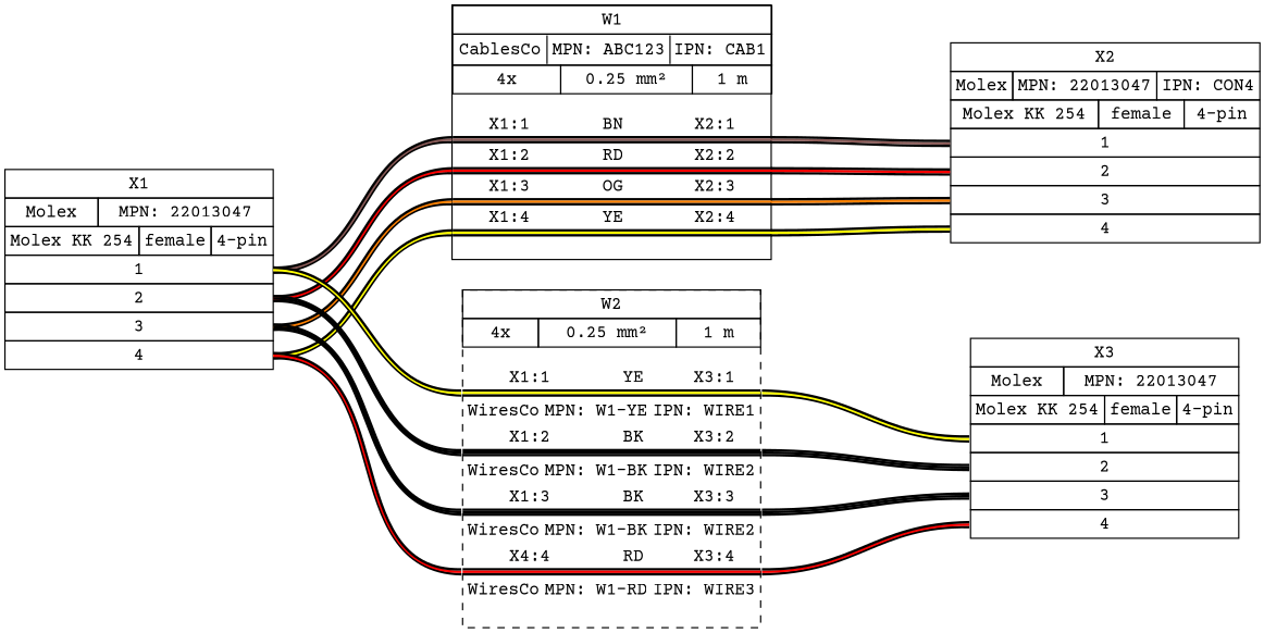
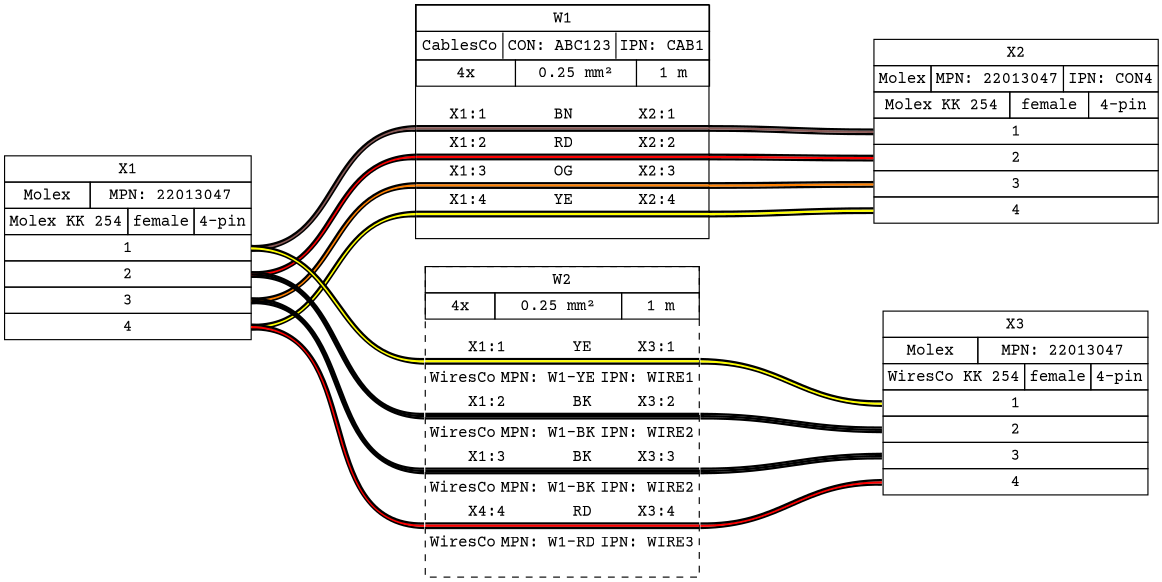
  graph {
    bgcolor=white
    fontname="Courier Prime"
    nodesep=0.33
    rankdir=LR
    ranksep=2
    node [fillcolor=white fontname="Courier Prime" margin=0 shape=none style=filled]
    edge [color="#000000:#ff0000:#000000" fontname="Courier Prime" headport="w1:w" style=bold tailport="p1r:e"]
    n1 [label=<<table border="0" cellspacing="0" cellpadding="0"><tr><td><table border="0" cellspacing="0" cellpadding="3" cellborder="1"><tr><td balign="left">X1</td></tr></table></td></tr><tr><td><table border="0" cellspacing="0" cellpadding="3" cellborder="1"><tr><td balign="left">Molex</td><td balign="left">MPN: 22013047</td></tr></table></td></tr><tr><td><table border="0" cellspacing="0" cellpadding="3" cellborder="1"><tr><td balign="left">Molex KK 254</td><td balign="left">female</td><td balign="left">4-pin</td></tr></table></td></tr><tr><td><table border="0" cellspacing="0" cellpadding="3" cellborder="1"><tr><td port="p1r">1</td></tr><tr><td port="p2r">2</td></tr><tr><td port="p3r">3</td></tr><tr><td port="p4r">4</td></tr></table></td></tr></table>>]
-   n2 [label=<<table border="0" cellspacing="0" cellpadding="0"><tr><td><table border="0" cellspacing="0" cellpadding="3" cellborder="1"><tr><td colspan="3">W1</td></tr><tr><td colspan="3" cellpadding="0"><table border="0" cellspacing="0" cellpadding="3" cellborder="1"><tr><td sides="R">CablesCo</td><td sides="R">MPN: ABC123</td><td border="0">IPN: CAB1</td></tr></table></td></tr><tr><td balign="left">4x</td><td balign="left">0.25 mm²</td><td balign="left">1 m</td></tr></table></td></tr><tr><td>&nbsp;</td></tr><tr><td><table border="0" cellspacing="0" cellborder="0"><tr><td>X1:1</td><td>BN</td><td>X2:1</td></tr><tr><td colspan="3" border="0" cellspacing="0" cellpadding="0" port="w1" height="6"><table cellspacing="0" cellborder="0" border = "0"><tr><td colspan="3" cellpadding="0" height="2" bgcolor="#000000" border="0"></td></tr><tr><td colspan="3" cellpadding="0" height="2" bgcolor="#895956" border="0"></td></tr><tr><td colspan="3" cellpadding="0" height="2" bgcolor="#000000" border="0"></td></tr></table></td></tr><tr><td>X1:2</td><td>RD</td><td>X2:2</td></tr><tr><td colspan="3" border="0" cellspacing="0" cellpadding="0" port="w2" height="6"><table cellspacing="0" cellborder="0" border = "0"><tr><td colspan="3" cellpadding="0" height="2" bgcolor="#000000" border="0"></td></tr><tr><td colspan="3" cellpadding="0" height="2" bgcolor="#ff0000" border="0"></td></tr><tr><td colspan="3" cellpadding="0" height="2" bgcolor="#000000" border="0"></td></tr></table></td></tr><tr><td>X1:3</td><td>OG</td><td>X2:3</td></tr><tr><td colspan="3" border="0" cellspacing="0" cellpadding="0" port="w3" height="6"><table cellspacing="0" cellborder="0" border = "0"><tr><td colspan="3" cellpadding="0" height="2" bgcolor="#000000" border="0"></td></tr><tr><td colspan="3" cellpadding="0" height="2" bgcolor="#ff8000" border="0"></td></tr><tr><td colspan="3" cellpadding="0" height="2" bgcolor="#000000" border="0"></td></tr></table></td></tr><tr><td>X1:4</td><td>YE</td><td>X2:4</td></tr><tr><td colspan="3" border="0" cellspacing="0" cellpadding="0" port="w4" height="6"><table cellspacing="0" cellborder="0" border = "0"><tr><td colspan="3" cellpadding="0" height="2" bgcolor="#000000" border="0"></td></tr><tr><td colspan="3" cellpadding="0" height="2" bgcolor="#ffff00" border="0"></td></tr><tr><td colspan="3" cellpadding="0" height="2" bgcolor="#000000" border="0"></td></tr></table></td></tr><tr><td>&nbsp;</td></tr></table></td></tr></table>> shape=box style=""]
+   n2 [label=<<table border="0" cellspacing="0" cellpadding="0"><tr><td><table border="0" cellspacing="0" cellpadding="3" cellborder="1"><tr><td colspan="3">W1</td></tr><tr><td colspan="3" cellpadding="0"><table border="0" cellspacing="0" cellpadding="3" cellborder="1"><tr><td sides="R">CablesCo</td><td sides="R">CON: ABC123</td><td border="0">IPN: CAB1</td></tr></table></td></tr><tr><td balign="left">4x</td><td balign="left">0.25 mm²</td><td balign="left">1 m</td></tr></table></td></tr><tr><td>&nbsp;</td></tr><tr><td><table border="0" cellspacing="0" cellborder="0"><tr><td>X1:1</td><td>BN</td><td>X2:1</td></tr><tr><td colspan="3" border="0" cellspacing="0" cellpadding="0" port="w1" height="6"><table cellspacing="0" cellborder="0" border = "0"><tr><td colspan="3" cellpadding="0" height="2" bgcolor="#000000" border="0"></td></tr><tr><td colspan="3" cellpadding="0" height="2" bgcolor="#895956" border="0"></td></tr><tr><td colspan="3" cellpadding="0" height="2" bgcolor="#000000" border="0"></td></tr></table></td></tr><tr><td>X1:2</td><td>RD</td><td>X2:2</td></tr><tr><td colspan="3" border="0" cellspacing="0" cellpadding="0" port="w2" height="6"><table cellspacing="0" cellborder="0" border = "0"><tr><td colspan="3" cellpadding="0" height="2" bgcolor="#000000" border="0"></td></tr><tr><td colspan="3" cellpadding="0" height="2" bgcolor="#ff0000" border="0"></td></tr><tr><td colspan="3" cellpadding="0" height="2" bgcolor="#000000" border="0"></td></tr></table></td></tr><tr><td>X1:3</td><td>OG</td><td>X2:3</td></tr><tr><td colspan="3" border="0" cellspacing="0" cellpadding="0" port="w3" height="6"><table cellspacing="0" cellborder="0" border = "0"><tr><td colspan="3" cellpadding="0" height="2" bgcolor="#000000" border="0"></td></tr><tr><td colspan="3" cellpadding="0" height="2" bgcolor="#ff8000" border="0"></td></tr><tr><td colspan="3" cellpadding="0" height="2" bgcolor="#000000" border="0"></td></tr></table></td></tr><tr><td>X1:4</td><td>YE</td><td>X2:4</td></tr><tr><td colspan="3" border="0" cellspacing="0" cellpadding="0" port="w4" height="6"><table cellspacing="0" cellborder="0" border = "0"><tr><td colspan="3" cellpadding="0" height="2" bgcolor="#000000" border="0"></td></tr><tr><td colspan="3" cellpadding="0" height="2" bgcolor="#ffff00" border="0"></td></tr><tr><td colspan="3" cellpadding="0" height="2" bgcolor="#000000" border="0"></td></tr></table></td></tr><tr><td>&nbsp;</td></tr></table></td></tr></table>> shape=box style=""]
    n3 [label=<<table border="0" cellspacing="0" cellpadding="0"><tr><td><table border="0" cellspacing="0" cellpadding="3" cellborder="1"><tr><td colspan="3">W2</td></tr><tr><td balign="left">4x</td><td balign="left">0.25 mm²</td><td balign="left">1 m</td></tr></table></td></tr><tr><td>&nbsp;</td></tr><tr><td><table border="0" cellspacing="0" cellborder="0"><tr><td>X1:1</td><td>YE</td><td>X3:1</td></tr><tr><td colspan="3" border="0" cellspacing="0" cellpadding="0" port="w1" height="6"><table cellspacing="0" cellborder="0" border = "0"><tr><td colspan="3" cellpadding="0" height="2" bgcolor="#000000" border="0"></td></tr><tr><td colspan="3" cellpadding="0" height="2" bgcolor="#ffff00" border="0"></td></tr><tr><td colspan="3" cellpadding="0" height="2" bgcolor="#000000" border="0"></td></tr></table></td></tr><tr><td colspan="3"><table border="0" cellspacing="0" cellborder="0"><tr><td>WiresCo</td><td>MPN: W1-YE</td><td>IPN: WIRE1</td></tr></table></td></tr><tr><td>X1:2</td><td>BK</td><td>X3:2</td></tr><tr><td colspan="3" border="0" cellspacing="0" cellpadding="0" port="w2" height="6"><table cellspacing="0" cellborder="0" border = "0"><tr><td colspan="3" cellpadding="0" height="2" bgcolor="#000000" border="0"></td></tr><tr><td colspan="3" cellpadding="0" height="2" bgcolor="#000000" border="0"></td></tr><tr><td colspan="3" cellpadding="0" height="2" bgcolor="#000000" border="0"></td></tr></table></td></tr><tr><td colspan="3"><table border="0" cellspacing="0" cellborder="0"><tr><td>WiresCo</td><td>MPN: W1-BK</td><td>IPN: WIRE2</td></tr></table></td></tr><tr><td>X1:3</td><td>BK</td><td>X3:3</td></tr><tr><td colspan="3" border="0" cellspacing="0" cellpadding="0" port="w3" height="6"><table cellspacing="0" cellborder="0" border = "0"><tr><td colspan="3" cellpadding="0" height="2" bgcolor="#000000" border="0"></td></tr><tr><td colspan="3" cellpadding="0" height="2" bgcolor="#000000" border="0"></td></tr><tr><td colspan="3" cellpadding="0" height="2" bgcolor="#000000" border="0"></td></tr></table></td></tr><tr><td colspan="3"><table border="0" cellspacing="0" cellborder="0"><tr><td>WiresCo</td><td>MPN: W1-BK</td><td>IPN: WIRE2</td></tr></table></td></tr><tr><td>X4:4</td><td>RD</td><td>X3:4</td></tr><tr><td colspan="3" border="0" cellspacing="0" cellpadding="0" port="w4" height="6"><table cellspacing="0" cellborder="0" border = "0"><tr><td colspan="3" cellpadding="0" height="2" bgcolor="#000000" border="0"></td></tr><tr><td colspan="3" cellpadding="0" height="2" bgcolor="#ff0000" border="0"></td></tr><tr><td colspan="3" cellpadding="0" height="2" bgcolor="#000000" border="0"></td></tr></table></td></tr><tr><td colspan="3"><table border="0" cellspacing="0" cellborder="0"><tr><td>WiresCo</td><td>MPN: W1-RD</td><td>IPN: WIRE3</td></tr></table></td></tr><tr><td>&nbsp;</td></tr></table></td></tr></table>> shape=box style="filled,dashed"]
    n4 [label=<<table border="0" cellspacing="0" cellpadding="0"><tr><td><table border="0" cellspacing="0" cellpadding="3" cellborder="1"><tr><td balign="left">X2</td></tr></table></td></tr><tr><td><table border="0" cellspacing="0" cellpadding="3" cellborder="1"><tr><td balign="left">Molex</td><td balign="left">MPN: 22013047</td><td balign="left">IPN: CON4</td></tr></table></td></tr><tr><td><table border="0" cellspacing="0" cellpadding="3" cellborder="1"><tr><td balign="left">Molex KK 254</td><td balign="left">female</td><td balign="left">4-pin</td></tr></table></td></tr><tr><td><table border="0" cellspacing="0" cellpadding="3" cellborder="1"><tr><td port="p1l">1</td></tr><tr><td port="p2l">2</td></tr><tr><td port="p3l">3</td></tr><tr><td port="p4l">4</td></tr></table></td></tr></table>>]
-   n5 [label=<<table border="0" cellspacing="0" cellpadding="0"><tr><td><table border="0" cellspacing="0" cellpadding="3" cellborder="1"><tr><td balign="left">X3</td></tr></table></td></tr><tr><td><table border="0" cellspacing="0" cellpadding="3" cellborder="1"><tr><td balign="left">Molex</td><td balign="left">MPN: 22013047</td></tr></table></td></tr><tr><td><table border="0" cellspacing="0" cellpadding="3" cellborder="1"><tr><td balign="left">Molex KK 254</td><td balign="left">female</td><td balign="left">4-pin</td></tr></table></td></tr><tr><td><table border="0" cellspacing="0" cellpadding="3" cellborder="1"><tr><td port="p1l">1</td></tr><tr><td port="p2l">2</td></tr><tr><td port="p3l">3</td></tr><tr><td port="p4l">4</td></tr></table></td></tr></table>>]
+   n5 [label=<<table border="0" cellspacing="0" cellpadding="0"><tr><td><table border="0" cellspacing="0" cellpadding="3" cellborder="1"><tr><td balign="left">X3</td></tr></table></td></tr><tr><td><table border="0" cellspacing="0" cellpadding="3" cellborder="1"><tr><td balign="left">Molex</td><td balign="left">MPN: 22013047</td></tr></table></td></tr><tr><td><table border="0" cellspacing="0" cellpadding="3" cellborder="1"><tr><td balign="left">WiresCo KK 254</td><td balign="left">female</td><td balign="left">4-pin</td></tr></table></td></tr><tr><td><table border="0" cellspacing="0" cellpadding="3" cellborder="1"><tr><td port="p1l">1</td></tr><tr><td port="p2l">2</td></tr><tr><td port="p3l">3</td></tr><tr><td port="p4l">4</td></tr></table></td></tr></table>>]
    n1 -- n2 [color="#000000:#895956:#000000"]
    n1 -- n2 [headport="w2:w" tailport="p2r:e"]
    n1 -- n2 [color="#000000:#ff8000:#000000" headport="w3:w" tailport="p3r:e"]
    n1 -- n2 [color="#000000:#ffff00:#000000" headport="w4:w" tailport="p4r:e"]
    n1 -- n3 [color="#000000:#ffff00:#000000"]
    n1 -- n3 [color="#000000:#000000:#000000" headport="w2:w" tailport="p2r:e"]
    n1 -- n3 [color="#000000:#000000:#000000" headport="w3:w" tailport="p3r:e"]
    n1 -- n3 [headport="w4:w" tailport="p4r:e"]
    n2 -- n4 [color="#000000:#895956:#000000" headport="p1l:w" tailport="w1:e"]
    n2 -- n4 [headport="p2l:w" tailport="w2:e"]
    n2 -- n4 [color="#000000:#ff8000:#000000" headport="p3l:w" tailport="w3:e"]
    n2 -- n4 [color="#000000:#ffff00:#000000" headport="p4l:w" tailport="w4:e"]
    n3 -- n5 [color="#000000:#ffff00:#000000" headport="p1l:w" tailport="w1:e"]
    n3 -- n5 [color="#000000:#000000:#000000" headport="p2l:w" tailport="w2:e"]
    n3 -- n5 [color="#000000:#000000:#000000" headport="p3l:w" tailport="w3:e"]
    n3 -- n5 [headport="p4l:w" tailport="w4:e"]
  }
